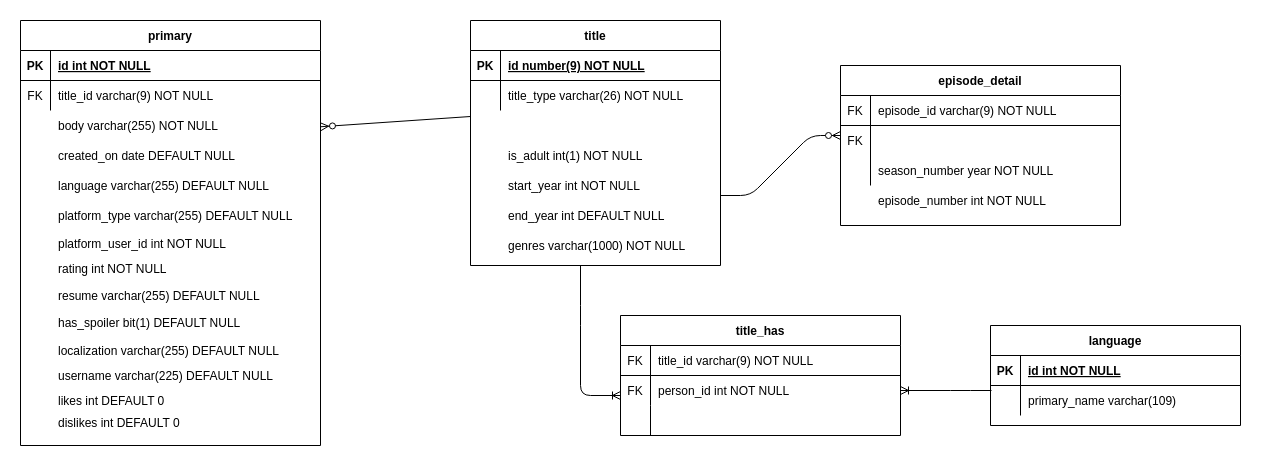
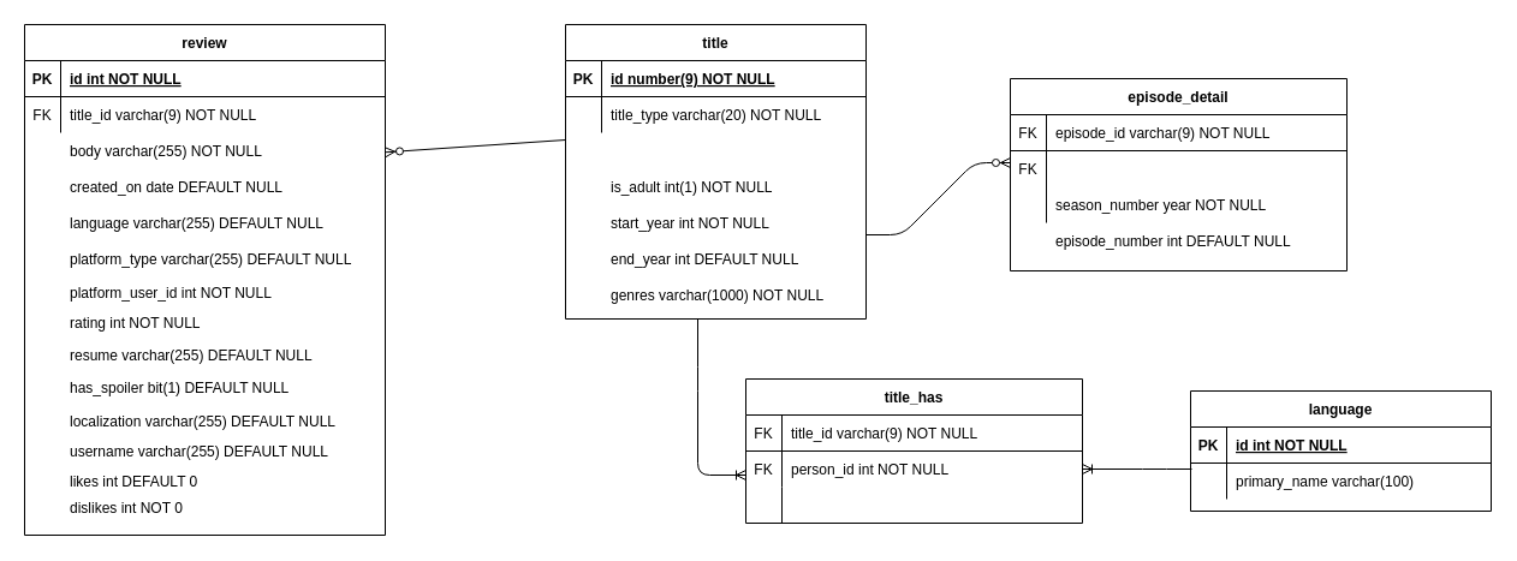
  <mxCell id="0" />
  <mxCell id="1" parent="0" />
  <mxCell id="2" value="language" style="shape=table;startSize=30;container=1;collapsible=1;childLayout=tableLayout;fixedRows=1;rowLines=0;fontStyle=1;align=center;resizeLast=1;" parent="1" vertex="1"><mxGeometry x="990" y="325" width="250" height="100" as="geometry" /></mxCell>
  <mxCell id="3" value="" style="shape=partialRectangle;collapsible=0;dropTarget=0;pointerEvents=0;fillColor=none;points=[[0,0.5],[1,0.5]];portConstraint=eastwest;top=0;left=0;right=0;bottom=1;" parent="2" vertex="1"><mxGeometry y="30" width="250" height="30" as="geometry" /></mxCell>
  <mxCell id="4" value="PK" style="shape=partialRectangle;overflow=hidden;connectable=0;fillColor=none;top=0;left=0;bottom=0;right=0;fontStyle=1;" parent="3" vertex="1"><mxGeometry width="30" height="30" as="geometry" /></mxCell>
  <mxCell id="5" value="id int NOT NULL" style="shape=partialRectangle;overflow=hidden;connectable=0;fillColor=none;top=0;left=0;bottom=0;right=0;align=left;spacingLeft=6;fontStyle=5;" parent="3" vertex="1"><mxGeometry x="30" width="220" height="30" as="geometry" /></mxCell>
  <mxCell id="6" value="" style="shape=partialRectangle;collapsible=0;dropTarget=0;pointerEvents=0;fillColor=none;points=[[0,0.5],[1,0.5]];portConstraint=eastwest;top=0;left=0;right=0;bottom=0;" parent="2" vertex="1"><mxGeometry y="60" width="250" height="30" as="geometry" /></mxCell>
  <mxCell id="7" value="" style="shape=partialRectangle;overflow=hidden;connectable=0;fillColor=none;top=0;left=0;bottom=0;right=0;" parent="6" vertex="1"><mxGeometry width="30" height="30" as="geometry" /></mxCell>
- <mxCell id="8" value="primary_name varchar(109)" style="shape=partialRectangle;overflow=hidden;connectable=0;fillColor=none;top=0;left=0;bottom=0;right=0;align=left;spacingLeft=6;" parent="6" vertex="1"><mxGeometry x="30" width="220" height="30" as="geometry" /></mxCell>
+ <mxCell id="8" value="primary_name varchar(100)" style="shape=partialRectangle;overflow=hidden;connectable=0;fillColor=none;top=0;left=0;bottom=0;right=0;align=left;spacingLeft=6;" parent="6" vertex="1"><mxGeometry x="30" width="220" height="30" as="geometry" /></mxCell>
  <mxCell id="9" value="title" style="shape=table;startSize=30;container=1;collapsible=1;childLayout=tableLayout;fixedRows=1;rowLines=0;fontStyle=1;align=center;resizeLast=1;" parent="1" vertex="1"><mxGeometry x="470" y="20" width="250" height="245" as="geometry" /></mxCell>
  <mxCell id="10" value="" style="shape=partialRectangle;collapsible=0;dropTarget=0;pointerEvents=0;fillColor=none;points=[[0,0.5],[1,0.5]];portConstraint=eastwest;top=0;left=0;right=0;bottom=1;" parent="9" vertex="1"><mxGeometry y="30" width="250" height="30" as="geometry" /></mxCell>
  <mxCell id="11" value="PK" style="shape=partialRectangle;overflow=hidden;connectable=0;fillColor=none;top=0;left=0;bottom=0;right=0;fontStyle=1;" parent="10" vertex="1"><mxGeometry width="30" height="30" as="geometry" /></mxCell>
  <mxCell id="12" value="id number(9) NOT NULL" style="shape=partialRectangle;overflow=hidden;connectable=0;fillColor=none;top=0;left=0;bottom=0;right=0;align=left;spacingLeft=6;fontStyle=5;" parent="10" vertex="1"><mxGeometry x="30" width="220" height="30" as="geometry" /></mxCell>
  <mxCell id="13" value="" style="shape=partialRectangle;collapsible=0;dropTarget=0;pointerEvents=0;fillColor=none;points=[[0,0.5],[1,0.5]];portConstraint=eastwest;top=0;left=0;right=0;bottom=0;" parent="9" vertex="1"><mxGeometry y="60" width="250" height="30" as="geometry" /></mxCell>
  <mxCell id="14" value="" style="shape=partialRectangle;overflow=hidden;connectable=0;fillColor=none;top=0;left=0;bottom=0;right=0;" parent="13" vertex="1"><mxGeometry width="30" height="30" as="geometry" /></mxCell>
- <mxCell id="15" value="title_type varchar(26) NOT NULL" style="shape=partialRectangle;overflow=hidden;connectable=0;fillColor=none;top=0;left=0;bottom=0;right=0;align=left;spacingLeft=6;" parent="13" vertex="1"><mxGeometry x="30" width="220" height="30" as="geometry" /></mxCell>
+ <mxCell id="15" value="title_type varchar(20) NOT NULL" style="shape=partialRectangle;overflow=hidden;connectable=0;fillColor=none;top=0;left=0;bottom=0;right=0;align=left;spacingLeft=6;" parent="13" vertex="1"><mxGeometry x="30" width="220" height="30" as="geometry" /></mxCell>
  <mxCell id="16" value="start_year int NOT NULL" style="shape=partialRectangle;overflow=hidden;connectable=0;fillColor=none;top=0;left=0;bottom=0;right=0;align=left;spacingLeft=6;" parent="1" vertex="1"><mxGeometry x="500" y="170" width="220" height="30" as="geometry" /></mxCell>
  <mxCell id="17" value="end_year int DEFAULT NULL" style="shape=partialRectangle;overflow=hidden;connectable=0;fillColor=none;top=0;left=0;bottom=0;right=0;align=left;spacingLeft=6;" parent="1" vertex="1"><mxGeometry x="500" y="200" width="220" height="30" as="geometry" /></mxCell>
  <mxCell id="18" value="genres varchar(1000) NOT NULL" style="shape=partialRectangle;overflow=hidden;connectable=0;fillColor=none;top=0;left=0;bottom=0;right=0;align=left;spacingLeft=6;" parent="1" vertex="1"><mxGeometry x="500" y="230" width="220" height="30" as="geometry" /></mxCell>
  <mxCell id="19" value="title_has" style="shape=table;startSize=30;container=1;collapsible=1;childLayout=tableLayout;fixedRows=1;rowLines=0;fontStyle=1;align=center;resizeLast=1;" parent="1" vertex="1"><mxGeometry x="620" y="315" width="280" height="120" as="geometry" /></mxCell>
  <mxCell id="20" value="" style="shape=partialRectangle;collapsible=0;dropTarget=0;pointerEvents=0;fillColor=none;points=[[0,0.5],[1,0.5]];portConstraint=eastwest;top=0;left=0;right=0;bottom=1;" parent="19" vertex="1"><mxGeometry y="30" width="280" height="30" as="geometry" /></mxCell>
  <mxCell id="21" value="FK" style="shape=partialRectangle;overflow=hidden;connectable=0;fillColor=none;top=0;left=0;bottom=0;right=0;fontStyle=0;" parent="20" vertex="1"><mxGeometry width="30" height="30" as="geometry" /></mxCell>
  <mxCell id="22" value="title_id varchar(9) NOT NULL" style="shape=partialRectangle;overflow=hidden;connectable=0;fillColor=none;top=0;left=0;bottom=0;right=0;align=left;spacingLeft=6;fontStyle=0;" parent="20" vertex="1"><mxGeometry x="30" width="250" height="30" as="geometry" /></mxCell>
  <mxCell id="23" value="" style="shape=partialRectangle;collapsible=0;dropTarget=0;pointerEvents=0;fillColor=none;points=[[0,0.5],[1,0.5]];portConstraint=eastwest;top=0;left=0;right=0;bottom=0;" parent="19" vertex="1"><mxGeometry y="60" width="280" height="30" as="geometry" /></mxCell>
  <mxCell id="24" value="" style="shape=partialRectangle;overflow=hidden;connectable=0;fillColor=none;top=0;left=0;bottom=0;right=0;" parent="23" vertex="1"><mxGeometry width="30" height="30" as="geometry" /></mxCell>
  <mxCell id="25" value="person_id int NOT NULL" style="shape=partialRectangle;overflow=hidden;connectable=0;fillColor=none;top=0;left=0;bottom=0;right=0;align=left;spacingLeft=6;" parent="23" vertex="1"><mxGeometry x="30" width="250" height="30" as="geometry" /></mxCell>
  <mxCell id="26" value="" style="shape=partialRectangle;collapsible=0;dropTarget=0;pointerEvents=0;fillColor=none;points=[[0,0.5],[1,0.5]];portConstraint=eastwest;top=0;left=0;right=0;bottom=0;" parent="19" vertex="1"><mxGeometry y="90" width="280" height="30" as="geometry" /></mxCell>
  <mxCell id="27" value="" style="shape=partialRectangle;overflow=hidden;connectable=0;fillColor=none;top=0;left=0;bottom=0;right=0;" parent="26" vertex="1"><mxGeometry width="30" height="30" as="geometry" /></mxCell>
  <mxCell id="28" value="" style="shape=partialRectangle;overflow=hidden;connectable=0;fillColor=none;top=0;left=0;bottom=0;right=0;align=left;spacingLeft=6;" parent="26" vertex="1"><mxGeometry x="30" width="250" height="30" as="geometry" /></mxCell>
  <mxCell id="29" value="FK" style="shape=partialRectangle;overflow=hidden;connectable=0;fillColor=none;top=0;left=0;bottom=0;right=0;fontStyle=0;" parent="1" vertex="1"><mxGeometry x="620" y="375" width="30" height="30" as="geometry" /></mxCell>
  <mxCell id="30" value="" style="fontSize=12;html=1;endArrow=ERoneToMany;edgeStyle=orthogonalEdgeStyle;" parent="1" edge="1"><mxGeometry width="100" height="100" relative="1" as="geometry"><mxPoint x="580" y="265" as="sourcePoint" /><mxPoint x="620" y="395" as="targetPoint" /><Array as="points"><mxPoint x="580" y="315" /><mxPoint x="580" y="315" /></Array></mxGeometry></mxCell>
  <mxCell id="31" value="" style="fontSize=12;html=1;endArrow=ERoneToMany;edgeStyle=orthogonalEdgeStyle;entryX=1;entryY=0.5;entryDx=0;entryDy=0;exitX=0.004;exitY=0.167;exitDx=0;exitDy=0;exitPerimeter=0;" parent="1" source="6" target="23" edge="1"><mxGeometry width="100" height="100" relative="1" as="geometry"><mxPoint x="980" y="395" as="sourcePoint" /><mxPoint x="900" y="295" as="targetPoint" /><Array as="points"><mxPoint x="960" y="390" /><mxPoint x="960" y="390" /></Array></mxGeometry></mxCell>
  <mxCell id="32" value="episode_detail" style="shape=table;startSize=30;container=1;collapsible=1;childLayout=tableLayout;fixedRows=1;rowLines=0;fontStyle=1;align=center;resizeLast=1;" parent="1" vertex="1"><mxGeometry x="840" y="65" width="280" height="160" as="geometry" /></mxCell>
  <mxCell id="33" value="" style="shape=partialRectangle;collapsible=0;dropTarget=0;pointerEvents=0;fillColor=none;points=[[0,0.5],[1,0.5]];portConstraint=eastwest;top=0;left=0;right=0;bottom=1;" parent="32" vertex="1"><mxGeometry y="30" width="280" height="30" as="geometry" /></mxCell>
  <mxCell id="34" value="" style="shape=partialRectangle;overflow=hidden;connectable=0;fillColor=none;top=0;left=0;bottom=0;right=0;fontStyle=1;" parent="33" vertex="1"><mxGeometry width="30" height="30" as="geometry" /></mxCell>
  <mxCell id="35" value="" style="shape=partialRectangle;overflow=hidden;connectable=0;fillColor=none;top=0;left=0;bottom=0;right=0;align=left;spacingLeft=6;fontStyle=5;" parent="33" vertex="1"><mxGeometry x="30" width="250" height="30" as="geometry" /></mxCell>
  <mxCell id="36" value="" style="shape=partialRectangle;collapsible=0;dropTarget=0;pointerEvents=0;fillColor=none;points=[[0,0.5],[1,0.5]];portConstraint=eastwest;top=0;left=0;right=0;bottom=0;" parent="32" vertex="1"><mxGeometry y="60" width="280" height="30" as="geometry" /></mxCell>
  <mxCell id="37" value="" style="shape=partialRectangle;overflow=hidden;connectable=0;fillColor=none;top=0;left=0;bottom=0;right=0;" parent="36" vertex="1"><mxGeometry width="30" height="30" as="geometry" /></mxCell>
  <mxCell id="38" value="" style="shape=partialRectangle;collapsible=0;dropTarget=0;pointerEvents=0;fillColor=none;points=[[0,0.5],[1,0.5]];portConstraint=eastwest;top=0;left=0;right=0;bottom=0;" parent="32" vertex="1"><mxGeometry y="90" width="280" height="30" as="geometry" /></mxCell>
  <mxCell id="39" value="" style="shape=partialRectangle;overflow=hidden;connectable=0;fillColor=none;top=0;left=0;bottom=0;right=0;" parent="38" vertex="1"><mxGeometry width="30" height="30" as="geometry" /></mxCell>
  <mxCell id="40" value="season_number year NOT NULL" style="shape=partialRectangle;overflow=hidden;connectable=0;fillColor=none;top=0;left=0;bottom=0;right=0;align=left;spacingLeft=6;" parent="38" vertex="1"><mxGeometry x="30" width="250" height="30" as="geometry" /></mxCell>
  <mxCell id="41" value="FK" style="shape=partialRectangle;overflow=hidden;connectable=0;fillColor=none;top=0;left=0;bottom=0;right=0;fontStyle=0;" parent="1" vertex="1"><mxGeometry x="840" y="125" width="30" height="30" as="geometry" /></mxCell>
- <mxCell id="42" value="episode_number int NOT NULL" style="shape=partialRectangle;overflow=hidden;connectable=0;fillColor=none;top=0;left=0;bottom=0;right=0;align=left;spacingLeft=6;" parent="1" vertex="1"><mxGeometry x="870" y="185" width="250" height="30" as="geometry" /></mxCell>
+ <mxCell id="42" value="episode_number int DEFAULT NULL" style="shape=partialRectangle;overflow=hidden;connectable=0;fillColor=none;top=0;left=0;bottom=0;right=0;align=left;spacingLeft=6;" parent="1" vertex="1"><mxGeometry x="870" y="185" width="250" height="30" as="geometry" /></mxCell>
  <mxCell id="43" value="is_adult int(1) NOT NULL" style="shape=partialRectangle;overflow=hidden;connectable=0;fillColor=none;top=0;left=0;bottom=0;right=0;align=left;spacingLeft=6;" parent="1" vertex="1"><mxGeometry x="500" y="140" width="220" height="30" as="geometry" /></mxCell>
  <mxCell id="44" value="FK" style="shape=partialRectangle;overflow=hidden;connectable=0;fillColor=none;top=0;left=0;bottom=0;right=0;fontStyle=0;" parent="1" vertex="1"><mxGeometry x="840" y="95" width="30" height="30" as="geometry" /></mxCell>
  <mxCell id="45" value="episode_id varchar(9) NOT NULL" style="shape=partialRectangle;overflow=hidden;connectable=0;fillColor=none;top=0;left=0;bottom=0;right=0;align=left;spacingLeft=6;" parent="1" vertex="1"><mxGeometry x="870" y="95" width="250" height="30" as="geometry" /></mxCell>
  <mxCell id="46" value="" style="edgeStyle=entityRelationEdgeStyle;fontSize=12;html=1;endArrow=ERzeroToMany;endFill=1;" parent="1" edge="1"><mxGeometry width="100" height="100" relative="1" as="geometry"><mxPoint x="720" y="195" as="sourcePoint" /><mxPoint x="840" y="135" as="targetPoint" /></mxGeometry></mxCell>
  <mxCell id="47" value="body varchar(255) NOT NULL" style="shape=partialRectangle;overflow=hidden;connectable=0;fillColor=none;top=0;left=0;bottom=0;right=0;align=left;spacingLeft=6;" parent="1" vertex="1"><mxGeometry x="50" y="110" width="220" height="30" as="geometry" /></mxCell>
  <mxCell id="48" value="FK" style="shape=partialRectangle;overflow=hidden;connectable=0;fillColor=none;top=0;left=0;bottom=0;right=0;fontStyle=0;" parent="1" vertex="1"><mxGeometry x="20" y="80" width="30" height="30" as="geometry" /></mxCell>
  <mxCell id="49" value="created_on date DEFAULT NULL" style="shape=partialRectangle;overflow=hidden;connectable=0;fillColor=none;top=0;left=0;bottom=0;right=0;align=left;spacingLeft=6;" parent="1" vertex="1"><mxGeometry x="50" y="140" width="220" height="30" as="geometry" /></mxCell>
  <mxCell id="50" value="language varchar(255) DEFAULT NULL" style="shape=partialRectangle;overflow=hidden;connectable=0;fillColor=none;top=0;left=0;bottom=0;right=0;align=left;spacingLeft=6;" parent="1" vertex="1"><mxGeometry x="50" y="170" width="220" height="30" as="geometry" /></mxCell>
  <mxCell id="51" value="platform_type varchar(255) DEFAULT NULL" style="shape=partialRectangle;overflow=hidden;connectable=0;fillColor=none;top=0;left=0;bottom=0;right=0;align=left;spacingLeft=6;" parent="1" vertex="1"><mxGeometry x="50" y="200" width="260" height="30" as="geometry" /></mxCell>
  <mxCell id="52" value="platform_user_id int NOT NULL" style="shape=partialRectangle;overflow=hidden;connectable=0;fillColor=none;top=0;left=0;bottom=0;right=0;align=left;spacingLeft=6;" parent="1" vertex="1"><mxGeometry x="50" y="233" width="270" height="20" as="geometry" /></mxCell>
  <mxCell id="53" value="rating int NOT NULL" style="shape=partialRectangle;overflow=hidden;connectable=0;fillColor=none;top=0;left=0;bottom=0;right=0;align=left;spacingLeft=6;" parent="1" vertex="1"><mxGeometry x="50" y="253" width="270" height="30" as="geometry" /></mxCell>
  <mxCell id="54" value="resume varchar(255) DEFAULT NULL" style="shape=partialRectangle;overflow=hidden;connectable=0;fillColor=none;top=0;left=0;bottom=0;right=0;align=left;spacingLeft=6;" parent="1" vertex="1"><mxGeometry x="50" y="280" width="270" height="30" as="geometry" /></mxCell>
  <mxCell id="55" value="has_spoiler bit(1) DEFAULT NULL" style="shape=partialRectangle;overflow=hidden;connectable=0;fillColor=none;top=0;left=0;bottom=0;right=0;align=left;spacingLeft=6;" parent="1" vertex="1"><mxGeometry x="50" y="307" width="270" height="30" as="geometry" /></mxCell>
- <mxCell id="56" value="primary" style="shape=table;startSize=30;container=1;collapsible=1;childLayout=tableLayout;fixedRows=1;rowLines=0;fontStyle=1;align=center;resizeLast=1;" parent="1" vertex="1"><mxGeometry x="20" y="20" width="300" height="425" as="geometry" /></mxCell>
+ <mxCell id="56" value="review" style="shape=table;startSize=30;container=1;collapsible=1;childLayout=tableLayout;fixedRows=1;rowLines=0;fontStyle=1;align=center;resizeLast=1;" parent="1" vertex="1"><mxGeometry x="20" y="20" width="300" height="425" as="geometry" /></mxCell>
  <mxCell id="57" value="" style="shape=partialRectangle;collapsible=0;dropTarget=0;pointerEvents=0;fillColor=none;points=[[0,0.5],[1,0.5]];portConstraint=eastwest;top=0;left=0;right=0;bottom=1;" parent="56" vertex="1"><mxGeometry y="30" width="300" height="30" as="geometry" /></mxCell>
  <mxCell id="58" value="PK" style="shape=partialRectangle;overflow=hidden;connectable=0;fillColor=none;top=0;left=0;bottom=0;right=0;fontStyle=1;" parent="57" vertex="1"><mxGeometry width="30" height="30" as="geometry" /></mxCell>
  <mxCell id="59" value="id int NOT NULL" style="shape=partialRectangle;overflow=hidden;connectable=0;fillColor=none;top=0;left=0;bottom=0;right=0;align=left;spacingLeft=6;fontStyle=5;" parent="57" vertex="1"><mxGeometry x="30" width="270" height="30" as="geometry" /></mxCell>
  <mxCell id="60" value="" style="shape=partialRectangle;collapsible=0;dropTarget=0;pointerEvents=0;fillColor=none;points=[[0,0.5],[1,0.5]];portConstraint=eastwest;top=0;left=0;right=0;bottom=0;" parent="56" vertex="1"><mxGeometry y="60" width="300" height="30" as="geometry" /></mxCell>
  <mxCell id="61" value="" style="shape=partialRectangle;overflow=hidden;connectable=0;fillColor=none;top=0;left=0;bottom=0;right=0;" parent="60" vertex="1"><mxGeometry width="30" height="30" as="geometry" /></mxCell>
  <mxCell id="62" value="title_id varchar(9) NOT NULL" style="shape=partialRectangle;overflow=hidden;connectable=0;fillColor=none;top=0;left=0;bottom=0;right=0;align=left;spacingLeft=6;" parent="60" vertex="1"><mxGeometry x="30" width="270" height="30" as="geometry" /></mxCell>
  <mxCell id="63" value="localization varchar(255) DEFAULT NULL" style="shape=partialRectangle;overflow=hidden;connectable=0;fillColor=none;top=0;left=0;bottom=0;right=0;align=left;spacingLeft=6;" parent="1" vertex="1"><mxGeometry x="50" y="335" width="270" height="30" as="geometry" /></mxCell>
- <mxCell id="64" value="username varchar(225) DEFAULT NULL" style="shape=partialRectangle;overflow=hidden;connectable=0;fillColor=none;top=0;left=0;bottom=0;right=0;align=left;spacingLeft=6;" parent="1" vertex="1"><mxGeometry x="50" y="360" width="270" height="30" as="geometry" /></mxCell>
+ <mxCell id="64" value="username varchar(255) DEFAULT NULL" style="shape=partialRectangle;overflow=hidden;connectable=0;fillColor=none;top=0;left=0;bottom=0;right=0;align=left;spacingLeft=6;" parent="1" vertex="1"><mxGeometry x="50" y="360" width="270" height="30" as="geometry" /></mxCell>
  <mxCell id="65" value="" style="fontSize=12;html=1;endArrow=ERzeroToMany;endFill=1;elbow=vertical;entryX=1;entryY=0.25;entryDx=0;entryDy=0;" parent="1" target="56" edge="1"><mxGeometry width="100" height="100" relative="1" as="geometry"><mxPoint x="470" y="116" as="sourcePoint" /><mxPoint y="405" as="targetPoint" x="460" /></mxGeometry></mxCell>
  <mxCell id="66" value="likes int DEFAULT 0" style="shape=partialRectangle;overflow=hidden;connectable=0;fillColor=none;top=0;left=0;bottom=0;right=0;align=left;spacingLeft=6;" vertex="1" parent="1"><mxGeometry x="50" y="385" width="270" height="30" as="geometry" /></mxCell>
- <mxCell id="67" value="dislikes int DEFAULT 0" style="shape=partialRectangle;overflow=hidden;connectable=0;fillColor=none;top=0;left=0;bottom=0;right=0;align=left;spacingLeft=6;" vertex="1" parent="1"><mxGeometry x="50" y="407" width="270" height="30" as="geometry" /></mxCell>
+ <mxCell id="67" value="dislikes int NOT 0" style="shape=partialRectangle;overflow=hidden;connectable=0;fillColor=none;top=0;left=0;bottom=0;right=0;align=left;spacingLeft=6;" vertex="1" parent="1"><mxGeometry x="50" y="407" width="270" height="30" as="geometry" /></mxCell>
